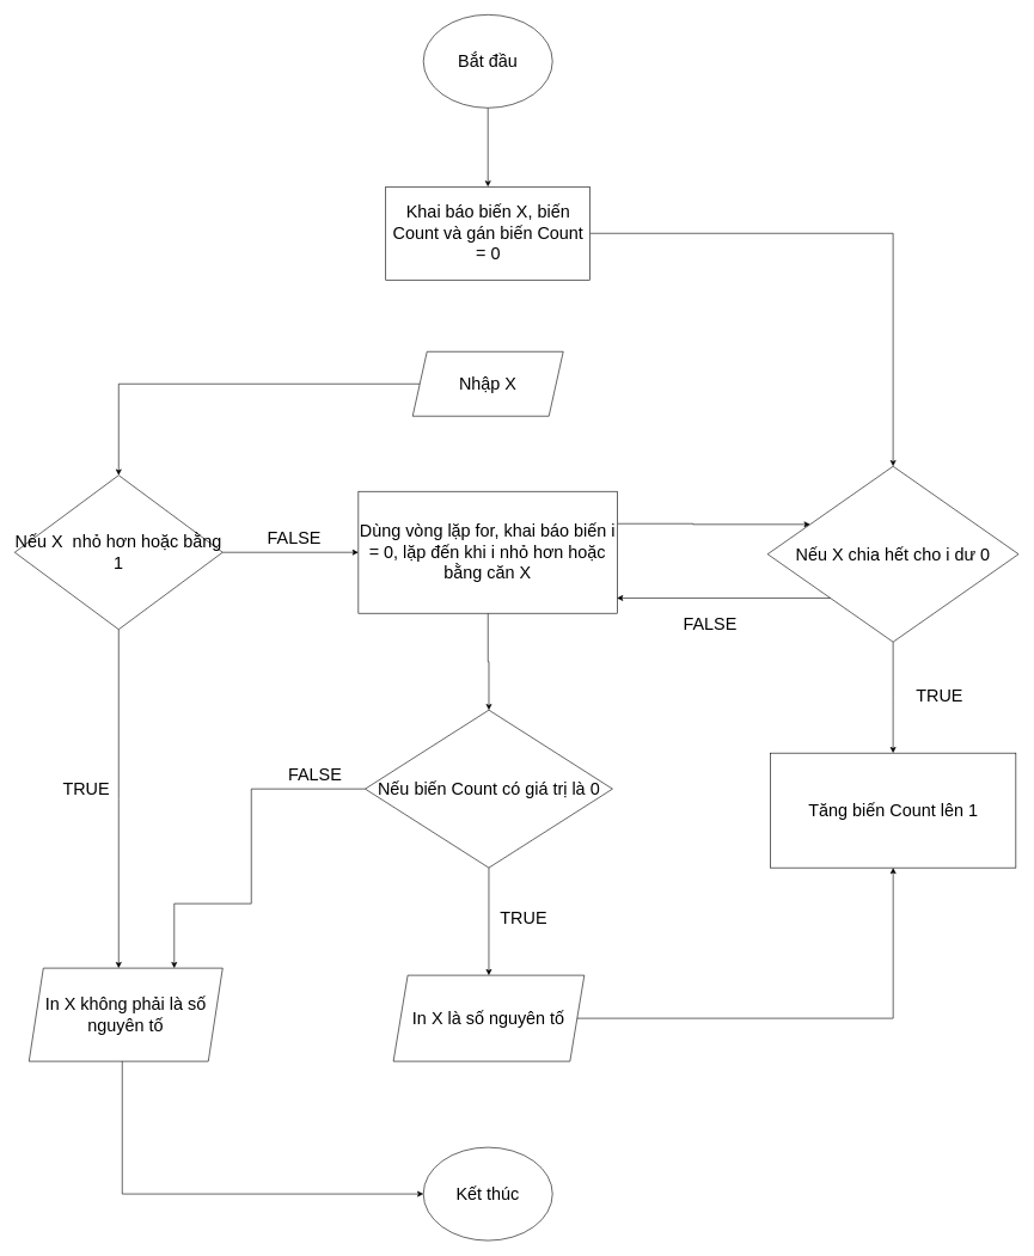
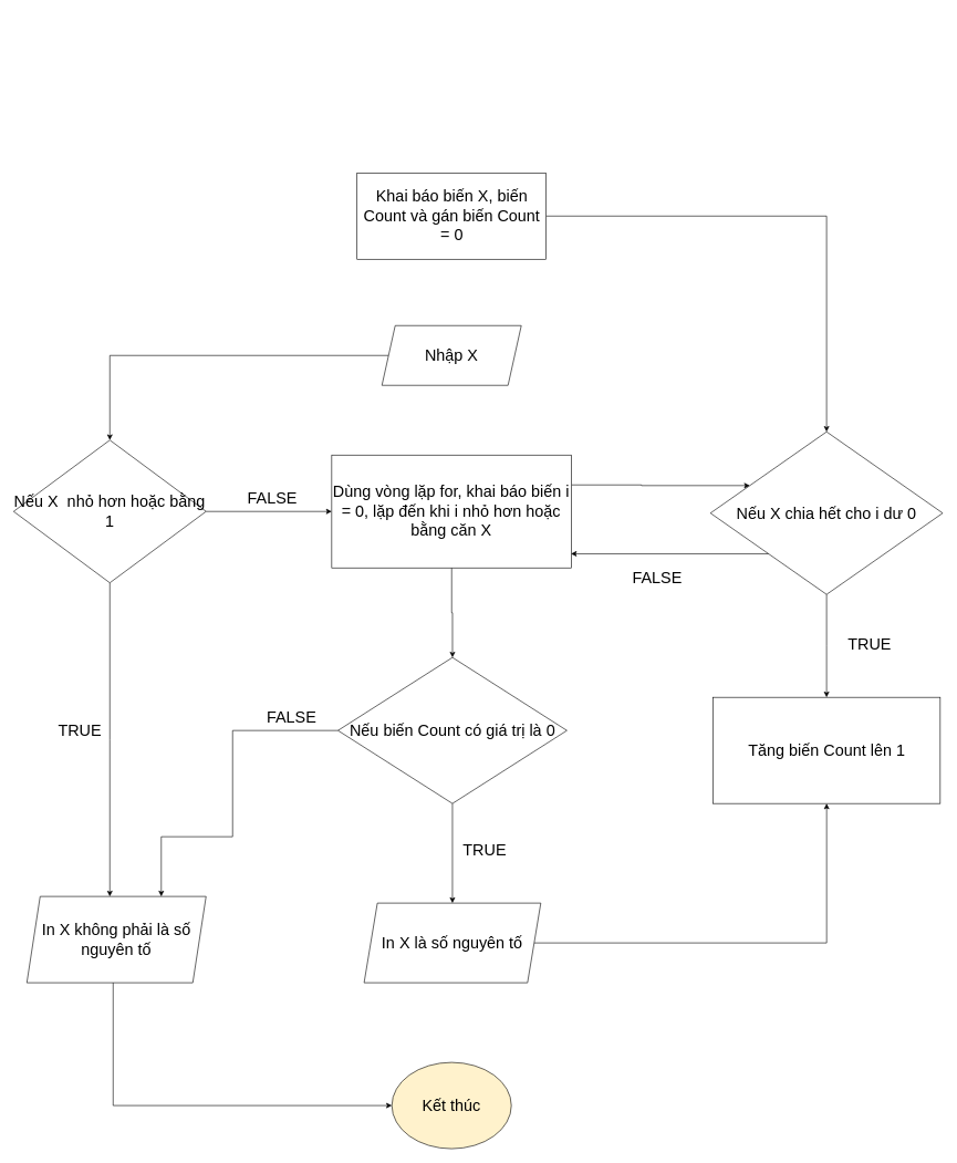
  <mxCell id="0" />
  <mxCell id="1" parent="0" />
- <mxCell id="2" value="" style="edgeStyle=orthogonalEdgeStyle;rounded=0;orthogonalLoop=1;jettySize=auto;html=1;" edge="1" parent="1" source="3" target="5"><mxGeometry relative="1" as="geometry" /></mxCell>
- <mxCell id="3" value="&lt;font style=&quot;font-size: 24px;&quot;&gt;Bắt đầu&lt;/font&gt;" style="ellipse;whiteSpace=wrap;html=1;" vertex="1" parent="1"><mxGeometry x="590" y="20" width="180" height="130" as="geometry" /></mxCell>
  <mxCell id="4" value="" style="edgeStyle=orthogonalEdgeStyle;rounded=0;orthogonalLoop=1;jettySize=auto;html=1;" edge="1" parent="1" source="5" target="23"><mxGeometry relative="1" as="geometry" /></mxCell>
  <mxCell id="5" value="&lt;font style=&quot;font-size: 24px;&quot;&gt;Khai báo biến X, biến Count và gán biến Count = 0&lt;/font&gt;" style="rounded=0;whiteSpace=wrap;html=1;" vertex="1" parent="1"><mxGeometry x="537.5" y="260" width="285" height="130" as="geometry" /></mxCell>
  <mxCell id="6" style="edgeStyle=orthogonalEdgeStyle;rounded=0;orthogonalLoop=1;jettySize=auto;html=1;entryX=0.5;entryY=0;entryDx=0;entryDy=0;" edge="1" parent="1" source="7" target="19"><mxGeometry relative="1" as="geometry" /></mxCell>
  <mxCell id="7" value="&lt;font style=&quot;font-size: 24px;&quot;&gt;&lt;font style=&quot;&quot;&gt;Nhập &lt;/font&gt;X&lt;/font&gt;" style="shape=parallelogram;perimeter=parallelogramPerimeter;whiteSpace=wrap;html=1;fixedSize=1;" vertex="1" parent="1"><mxGeometry x="575" y="490" width="210" height="90" as="geometry" /></mxCell>
  <mxCell id="8" style="edgeStyle=orthogonalEdgeStyle;rounded=0;orthogonalLoop=1;jettySize=auto;html=1;" edge="1" parent="1" source="10" target="13"><mxGeometry relative="1" as="geometry" /></mxCell>
  <mxCell id="9" style="edgeStyle=orthogonalEdgeStyle;rounded=0;orthogonalLoop=1;jettySize=auto;html=1;" edge="1" parent="1" target="23"><mxGeometry relative="1" as="geometry"><mxPoint x="860.63" y="730" as="sourcePoint" /><mxPoint x="1073.571" y="730" as="targetPoint" /><Array as="points"><mxPoint x="966" y="731" /></Array></mxGeometry></mxCell>
  <mxCell id="10" value="&lt;font style=&quot;font-size: 24px;&quot;&gt;Dùng vòng lặp for, khai báo biến i = 0, lặp đến khi i nhỏ hơn hoặc bằng căn X&lt;/font&gt;" style="rounded=0;whiteSpace=wrap;html=1;" vertex="1" parent="1"><mxGeometry x="499.38" y="685" width="361.25" height="170" as="geometry" /></mxCell>
  <mxCell id="11" value="" style="edgeStyle=orthogonalEdgeStyle;rounded=0;orthogonalLoop=1;jettySize=auto;html=1;entryX=0.5;entryY=0;entryDx=0;entryDy=0;" edge="1" parent="1" source="13" target="15"><mxGeometry relative="1" as="geometry"><mxPoint x="680" y="1320" as="targetPoint" /></mxGeometry></mxCell>
  <mxCell id="12" style="edgeStyle=orthogonalEdgeStyle;rounded=0;orthogonalLoop=1;jettySize=auto;html=1;exitX=0;exitY=0.5;exitDx=0;exitDy=0;entryX=0.75;entryY=0;entryDx=0;entryDy=0;" edge="1" parent="1" source="13" target="21"><mxGeometry relative="1" as="geometry"><mxPoint x="440" y="1430" as="targetPoint" /><Array as="points"><mxPoint x="350" y="1100" /><mxPoint x="350" y="1260" /><mxPoint x="242" y="1260" /></Array></mxGeometry></mxCell>
  <mxCell id="13" value="&lt;font style=&quot;font-size: 24px;&quot;&gt;Nếu biến Count có giá trị là 0&lt;/font&gt;" style="rhombus;whiteSpace=wrap;html=1;" vertex="1" parent="1"><mxGeometry x="508.75" y="990" width="345" height="220" as="geometry" /></mxCell>
  <mxCell id="14" style="edgeStyle=orthogonalEdgeStyle;rounded=0;orthogonalLoop=1;jettySize=auto;html=1;" edge="1" parent="1" source="15" target="24"><mxGeometry relative="1" as="geometry" /></mxCell>
  <mxCell id="15" value="&lt;font style=&quot;font-size: 24px;&quot;&gt;In X là số nguyên tố&lt;/font&gt;" style="shape=parallelogram;perimeter=parallelogramPerimeter;whiteSpace=wrap;html=1;fixedSize=1;" vertex="1" parent="1"><mxGeometry x="548.13" y="1360" width="266.25" height="120" as="geometry" /></mxCell>
- <mxCell id="16" value="&lt;font style=&quot;font-size: 24px;&quot;&gt;Kết thúc&lt;/font&gt;" style="ellipse;whiteSpace=wrap;html=1;" vertex="1" parent="1"><mxGeometry x="590" y="1600" width="180" height="130" as="geometry" /></mxCell>
+ <mxCell id="16" value="&lt;font style=&quot;font-size: 24px;&quot;&gt;Kết thúc&lt;/font&gt;" style="ellipse;whiteSpace=wrap;html=1;fillColor=#fff2cc;" vertex="1" parent="1"><mxGeometry x="590" y="1600" width="180" height="130" as="geometry" /></mxCell>
  <mxCell id="17" style="edgeStyle=orthogonalEdgeStyle;rounded=0;orthogonalLoop=1;jettySize=auto;html=1;" edge="1" parent="1" source="19"><mxGeometry relative="1" as="geometry"><mxPoint x="165" y="1350" as="targetPoint" /></mxGeometry></mxCell>
  <mxCell id="18" style="edgeStyle=orthogonalEdgeStyle;rounded=0;orthogonalLoop=1;jettySize=auto;html=1;exitX=1;exitY=0.5;exitDx=0;exitDy=0;entryX=0;entryY=0.5;entryDx=0;entryDy=0;" edge="1" parent="1" source="19" target="10"><mxGeometry relative="1" as="geometry" /></mxCell>
  <mxCell id="19" value="&lt;font style=&quot;font-size: 24px;&quot;&gt;Nếu X&amp;nbsp; nhỏ hơn hoặc bằng 1&lt;/font&gt;" style="rhombus;whiteSpace=wrap;html=1;" vertex="1" parent="1"><mxGeometry x="20" y="662.5" width="290" height="215" as="geometry" /></mxCell>
  <mxCell id="20" style="edgeStyle=orthogonalEdgeStyle;rounded=0;orthogonalLoop=1;jettySize=auto;html=1;entryX=0;entryY=0.5;entryDx=0;entryDy=0;" edge="1" parent="1" source="21" target="16"><mxGeometry relative="1" as="geometry"><Array as="points"><mxPoint x="170" y="1665" /></Array></mxGeometry></mxCell>
  <mxCell id="21" value="&lt;font style=&quot;font-size: 24px;&quot;&gt;In X không phải là số nguyên tố&lt;/font&gt;" style="shape=parallelogram;perimeter=parallelogramPerimeter;whiteSpace=wrap;html=1;fixedSize=1;" vertex="1" parent="1"><mxGeometry x="40" y="1350" width="270" height="130" as="geometry" /></mxCell>
  <mxCell id="22" style="edgeStyle=orthogonalEdgeStyle;rounded=0;orthogonalLoop=1;jettySize=auto;html=1;" edge="1" parent="1" source="23"><mxGeometry relative="1" as="geometry"><mxPoint x="1245" y="1050" as="targetPoint" /></mxGeometry></mxCell>
  <mxCell id="23" value="&lt;font style=&quot;font-size: 24px;&quot;&gt;Nếu X chia hết cho i dư 0&lt;/font&gt;" style="rhombus;whiteSpace=wrap;html=1;" vertex="1" parent="1"><mxGeometry x="1070" y="650" width="350" height="245" as="geometry" /></mxCell>
  <mxCell id="24" value="&lt;font style=&quot;font-size: 24px;&quot;&gt;Tăng biến Count lên 1&lt;/font&gt;" style="rounded=0;whiteSpace=wrap;html=1;" vertex="1" parent="1"><mxGeometry x="1073.75" y="1050" width="342.5" height="160" as="geometry" /></mxCell>
  <mxCell id="25" value="&lt;font style=&quot;font-size: 24px;&quot;&gt;TRUE&lt;/font&gt;" style="text;html=1;align=center;verticalAlign=middle;whiteSpace=wrap;rounded=0;" vertex="1" parent="1"><mxGeometry x="1240" y="940" width="140" height="60" as="geometry" /></mxCell>
  <mxCell id="26" style="edgeStyle=orthogonalEdgeStyle;rounded=0;orthogonalLoop=1;jettySize=auto;html=1;exitX=0;exitY=1;exitDx=0;exitDy=0;entryX=0.998;entryY=0.875;entryDx=0;entryDy=0;entryPerimeter=0;" edge="1" parent="1" source="23" target="10"><mxGeometry relative="1" as="geometry" /></mxCell>
  <mxCell id="27" value="&lt;font style=&quot;font-size: 24px;&quot;&gt;FALSE&lt;/font&gt;" style="text;html=1;align=center;verticalAlign=middle;whiteSpace=wrap;rounded=0;" vertex="1" parent="1"><mxGeometry x="920" y="840" width="140" height="60" as="geometry" /></mxCell>
  <mxCell id="28" value="&lt;font style=&quot;font-size: 24px;&quot;&gt;FALSE&lt;/font&gt;" style="text;html=1;align=center;verticalAlign=middle;whiteSpace=wrap;rounded=0;" vertex="1" parent="1"><mxGeometry x="368.75" y="1050" width="140" height="60" as="geometry" /></mxCell>
  <mxCell id="29" value="&lt;font style=&quot;font-size: 24px;&quot;&gt;TRUE&lt;/font&gt;" style="text;html=1;align=center;verticalAlign=middle;whiteSpace=wrap;rounded=0;" vertex="1" parent="1"><mxGeometry x="660" y="1250" width="140" height="60" as="geometry" /></mxCell>
  <mxCell id="30" value="&lt;font style=&quot;font-size: 24px;&quot;&gt;TRUE&lt;/font&gt;" style="text;html=1;align=center;verticalAlign=middle;whiteSpace=wrap;rounded=0;" vertex="1" parent="1"><mxGeometry x="50" y="1070" width="140" height="60" as="geometry" /></mxCell>
  <mxCell id="31" value="&lt;font style=&quot;font-size: 24px;&quot;&gt;FALSE&lt;/font&gt;" style="text;html=1;align=center;verticalAlign=middle;whiteSpace=wrap;rounded=0;" vertex="1" parent="1"><mxGeometry x="340" y="720" width="140" height="60" as="geometry" /></mxCell>
